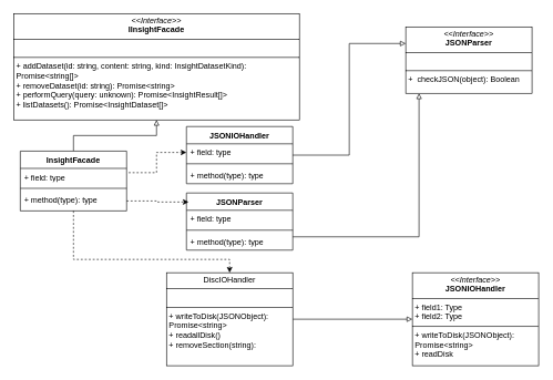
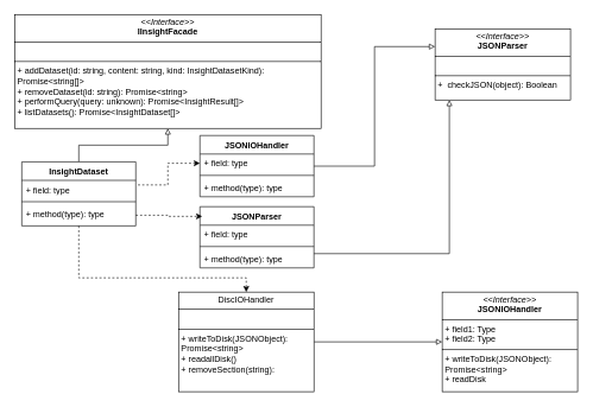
  <mxCell id="0" />
  <mxCell id="1" parent="0" />
  <mxCell id="2" value="&lt;p style=&quot;margin:0px;margin-top:4px;text-align:center;&quot;&gt;&lt;i&gt;&amp;lt;&amp;lt;Interface&amp;gt;&amp;gt;&lt;/i&gt;&lt;br&gt;&lt;b&gt;IInsightFacade&lt;/b&gt;&lt;/p&gt;&lt;hr size=&quot;1&quot; style=&quot;border-style:solid;&quot;&gt;&lt;p style=&quot;margin:0px;margin-left:4px;&quot;&gt;&lt;br&gt;&lt;/p&gt;&lt;hr size=&quot;1&quot; style=&quot;border-style:solid;&quot;&gt;&lt;p style=&quot;margin:0px;margin-left:4px;&quot;&gt;+&amp;nbsp;addDataset(id: string, content: string, kind: InsightDatasetKind): Promise&amp;lt;string[]&amp;gt;&lt;br&gt;+ removeDataset(id: string): Promise&amp;lt;string&amp;gt;&lt;/p&gt;&lt;p style=&quot;margin:0px;margin-left:4px;&quot;&gt;+&amp;nbsp;performQuery(query: unknown): Promise&amp;lt;InsightResult[]&amp;gt;&lt;/p&gt;&lt;p style=&quot;margin:0px;margin-left:4px;&quot;&gt;+&amp;nbsp;&lt;span style=&quot;background-color: initial;&quot;&gt;listDatasets(): Promise&amp;lt;InsightDataset[]&amp;gt;&lt;/span&gt;&lt;/p&gt;" style="verticalAlign=top;align=left;overflow=fill;html=1;whiteSpace=wrap;" vertex="1" parent="1"><mxGeometry x="20" y="20" width="430" height="160" as="geometry" /></mxCell>
  <mxCell id="3" style="edgeStyle=orthogonalEdgeStyle;rounded=0;orthogonalLoop=1;jettySize=auto;html=1;entryX=0.5;entryY=1;entryDx=0;entryDy=0;endArrow=block;endFill=0;" edge="1" parent="1" source="5" target="2"><mxGeometry relative="1" as="geometry" /></mxCell>
  <mxCell id="4" style="edgeStyle=orthogonalEdgeStyle;rounded=0;orthogonalLoop=1;jettySize=auto;html=1;entryX=0.5;entryY=0;entryDx=0;entryDy=0;dashed=1;" edge="1" parent="1" source="5" target="23"><mxGeometry relative="1" as="geometry"><Array as="points"><mxPoint x="110" y="390" /><mxPoint x="345" y="390" /></Array></mxGeometry></mxCell>
- <mxCell id="5" value="InsightFacade" style="swimlane;fontStyle=1;align=center;verticalAlign=top;childLayout=stackLayout;horizontal=1;startSize=26;horizontalStack=0;resizeParent=1;resizeParentMax=0;resizeLast=0;collapsible=1;marginBottom=0;whiteSpace=wrap;html=1;" vertex="1" parent="1"><mxGeometry x="30" y="227" width="160" height="90" as="geometry" /></mxCell>
+ <mxCell id="5" value="InsightDataset" style="swimlane;fontStyle=1;align=center;verticalAlign=top;childLayout=stackLayout;horizontal=1;startSize=26;horizontalStack=0;resizeParent=1;resizeParentMax=0;resizeLast=0;collapsible=1;marginBottom=0;whiteSpace=wrap;html=1;" vertex="1" parent="1"><mxGeometry x="30" y="227" width="160" height="90" as="geometry" /></mxCell>
  <mxCell id="6" value="+ field: type" style="text;strokeColor=none;fillColor=none;align=left;verticalAlign=top;spacingLeft=4;spacingRight=4;overflow=hidden;rotatable=0;points=[[0,0.5],[1,0.5]];portConstraint=eastwest;whiteSpace=wrap;html=1;" vertex="1" parent="5"><mxGeometry y="26" width="160" height="26" as="geometry" /></mxCell>
  <mxCell id="7" value="" style="line;strokeWidth=1;fillColor=none;align=left;verticalAlign=middle;spacingTop=-1;spacingLeft=3;spacingRight=3;rotatable=0;labelPosition=right;points=[];portConstraint=eastwest;strokeColor=inherit;" vertex="1" parent="5"><mxGeometry y="52" width="160" height="8" as="geometry" /></mxCell>
  <mxCell id="8" value="+ method(type): type" style="text;strokeColor=none;fillColor=none;align=left;verticalAlign=top;spacingLeft=4;spacingRight=4;overflow=hidden;rotatable=0;points=[[0,0.5],[1,0.5]];portConstraint=eastwest;whiteSpace=wrap;html=1;" vertex="1" parent="5"><mxGeometry y="60" width="160" height="30" as="geometry" /></mxCell>
  <mxCell id="9" style="edgeStyle=orthogonalEdgeStyle;rounded=0;orthogonalLoop=1;jettySize=auto;html=1;endArrow=none;endFill=0;startArrow=block;startFill=0;" edge="1" parent="1" source="11" target="12"><mxGeometry relative="1" as="geometry"><mxPoint x="570" y="510" as="targetPoint" /><Array as="points"><mxPoint x="630" y="356" /></Array></mxGeometry></mxCell>
  <mxCell id="10" style="edgeStyle=orthogonalEdgeStyle;rounded=0;orthogonalLoop=1;jettySize=auto;html=1;exitX=0;exitY=0.25;exitDx=0;exitDy=0;entryX=1;entryY=0.5;entryDx=0;entryDy=0;endArrow=none;endFill=0;startArrow=block;startFill=0;" edge="1" parent="1" source="11" target="16"><mxGeometry relative="1" as="geometry" /></mxCell>
  <mxCell id="11" value="&lt;p style=&quot;margin:0px;margin-top:4px;text-align:center;&quot;&gt;&lt;i&gt;&amp;lt;&amp;lt;Interface&amp;gt;&amp;gt;&lt;/i&gt;&lt;br&gt;&lt;b&gt;JSONParser&lt;/b&gt;&lt;/p&gt;&lt;hr size=&quot;1&quot; style=&quot;border-style:solid;&quot;&gt;&lt;p style=&quot;margin:0px;margin-left:4px;&quot;&gt;&lt;br&gt;&lt;/p&gt;&lt;hr size=&quot;1&quot; style=&quot;border-style:solid;&quot;&gt;&lt;p style=&quot;margin:0px;margin-left:4px;&quot;&gt;+&amp;nbsp; checkJSON(object): Boolean&lt;/p&gt;&lt;p style=&quot;margin:0px;margin-left:4px;&quot;&gt;&lt;br&gt;&lt;/p&gt;" style="verticalAlign=top;align=left;overflow=fill;html=1;whiteSpace=wrap;" vertex="1" parent="1"><mxGeometry x="610" y="40" width="190" height="100" as="geometry" /></mxCell>
  <mxCell id="12" value="JSONParser" style="swimlane;fontStyle=1;align=center;verticalAlign=top;childLayout=stackLayout;horizontal=1;startSize=26;horizontalStack=0;resizeParent=1;resizeParentMax=0;resizeLast=0;collapsible=1;marginBottom=0;whiteSpace=wrap;html=1;" vertex="1" parent="1"><mxGeometry x="280" y="290" width="160" height="86" as="geometry" /></mxCell>
  <mxCell id="13" value="+ field: type" style="text;strokeColor=none;fillColor=none;align=left;verticalAlign=top;spacingLeft=4;spacingRight=4;overflow=hidden;rotatable=0;points=[[0,0.5],[1,0.5]];portConstraint=eastwest;whiteSpace=wrap;html=1;" vertex="1" parent="12"><mxGeometry y="26" width="160" height="26" as="geometry" /></mxCell>
  <mxCell id="14" value="" style="line;strokeWidth=1;fillColor=none;align=left;verticalAlign=middle;spacingTop=-1;spacingLeft=3;spacingRight=3;rotatable=0;labelPosition=right;points=[];portConstraint=eastwest;strokeColor=inherit;" vertex="1" parent="12"><mxGeometry y="52" width="160" height="8" as="geometry" /></mxCell>
  <mxCell id="15" value="+ method(type): type" style="text;strokeColor=none;fillColor=none;align=left;verticalAlign=top;spacingLeft=4;spacingRight=4;overflow=hidden;rotatable=0;points=[[0,0.5],[1,0.5]];portConstraint=eastwest;whiteSpace=wrap;html=1;" vertex="1" parent="12"><mxGeometry y="60" width="160" height="26" as="geometry" /></mxCell>
  <mxCell id="16" value="JSONIOHandler" style="swimlane;fontStyle=1;align=center;verticalAlign=top;childLayout=stackLayout;horizontal=1;startSize=26;horizontalStack=0;resizeParent=1;resizeParentMax=0;resizeLast=0;collapsible=1;marginBottom=0;whiteSpace=wrap;html=1;" vertex="1" parent="1"><mxGeometry x="280" y="190" width="160" height="86" as="geometry" /></mxCell>
  <mxCell id="17" value="+ field: type" style="text;strokeColor=none;fillColor=none;align=left;verticalAlign=top;spacingLeft=4;spacingRight=4;overflow=hidden;rotatable=0;points=[[0,0.5],[1,0.5]];portConstraint=eastwest;whiteSpace=wrap;html=1;" vertex="1" parent="16"><mxGeometry y="26" width="160" height="26" as="geometry" /></mxCell>
  <mxCell id="18" value="" style="line;strokeWidth=1;fillColor=none;align=left;verticalAlign=middle;spacingTop=-1;spacingLeft=3;spacingRight=3;rotatable=0;labelPosition=right;points=[];portConstraint=eastwest;strokeColor=inherit;" vertex="1" parent="16"><mxGeometry y="52" width="160" height="8" as="geometry" /></mxCell>
  <mxCell id="19" value="+ method(type): type" style="text;strokeColor=none;fillColor=none;align=left;verticalAlign=top;spacingLeft=4;spacingRight=4;overflow=hidden;rotatable=0;points=[[0,0.5],[1,0.5]];portConstraint=eastwest;whiteSpace=wrap;html=1;" vertex="1" parent="16"><mxGeometry y="60" width="160" height="26" as="geometry" /></mxCell>
  <mxCell id="20" style="edgeStyle=orthogonalEdgeStyle;rounded=0;orthogonalLoop=1;jettySize=auto;html=1;exitX=0;exitY=0.5;exitDx=0;exitDy=0;entryX=1.002;entryY=0.246;entryDx=0;entryDy=0;entryPerimeter=0;startArrow=classic;startFill=1;endArrow=none;endFill=0;dashed=1;" edge="1" parent="1" source="17" target="6"><mxGeometry relative="1" as="geometry" /></mxCell>
  <mxCell id="21" value="" style="edgeStyle=orthogonalEdgeStyle;rounded=0;orthogonalLoop=1;jettySize=auto;html=1;endArrow=none;endFill=0;startArrow=block;startFill=0;" edge="1" parent="1" source="22" target="23"><mxGeometry relative="1" as="geometry" /></mxCell>
  <mxCell id="22" value="&lt;p style=&quot;margin:0px;margin-top:4px;text-align:center;&quot;&gt;&lt;i&gt;&amp;lt;&amp;lt;Interface&amp;gt;&amp;gt;&lt;/i&gt;&lt;br&gt;&lt;b&gt;JSONIOHandler&lt;/b&gt;&lt;/p&gt;&lt;hr size=&quot;1&quot; style=&quot;border-style:solid;&quot;&gt;&lt;p style=&quot;margin:0px;margin-left:4px;&quot;&gt;+ field1: Type&lt;br&gt;+ field2: Type&lt;/p&gt;&lt;hr size=&quot;1&quot; style=&quot;border-style:solid;&quot;&gt;&lt;p style=&quot;margin:0px;margin-left:4px;&quot;&gt;+ writeToDisk(JSONObject): Promise&amp;lt;string&amp;gt;&lt;/p&gt;&lt;p style=&quot;margin:0px;margin-left:4px;&quot;&gt;+ readDisk&lt;/p&gt;" style="verticalAlign=top;align=left;overflow=fill;html=1;whiteSpace=wrap;" vertex="1" parent="1"><mxGeometry x="620" y="410" width="190" height="140" as="geometry" /></mxCell>
  <mxCell id="23" value="&lt;p style=&quot;margin:0px;margin-top:4px;text-align:center;&quot;&gt;DiscIOHandler&lt;/p&gt;&lt;hr size=&quot;1&quot; style=&quot;border-style:solid;&quot;&gt;&lt;p style=&quot;margin:0px;margin-left:4px;&quot;&gt;&lt;br&gt;&lt;/p&gt;&lt;hr size=&quot;1&quot; style=&quot;border-style:solid;&quot;&gt;&lt;p style=&quot;margin:0px;margin-left:4px;&quot;&gt;+ writeToDisk(JSONObject): Promise&amp;lt;string&amp;gt;&lt;/p&gt;&lt;p style=&quot;margin:0px;margin-left:4px;&quot;&gt;+ readallDisk()&lt;/p&gt;&lt;p style=&quot;margin:0px;margin-left:4px;&quot;&gt;+ removeSection(string):&lt;/p&gt;" style="verticalAlign=top;align=left;overflow=fill;html=1;whiteSpace=wrap;" vertex="1" parent="1"><mxGeometry x="250" y="410" width="190" height="140" as="geometry" /></mxCell>
  <mxCell id="24" style="edgeStyle=orthogonalEdgeStyle;rounded=0;orthogonalLoop=1;jettySize=auto;html=1;entryX=0.02;entryY=0.158;entryDx=0;entryDy=0;entryPerimeter=0;dashed=1;" edge="1" parent="1" source="8" target="12"><mxGeometry relative="1" as="geometry" /></mxCell>
